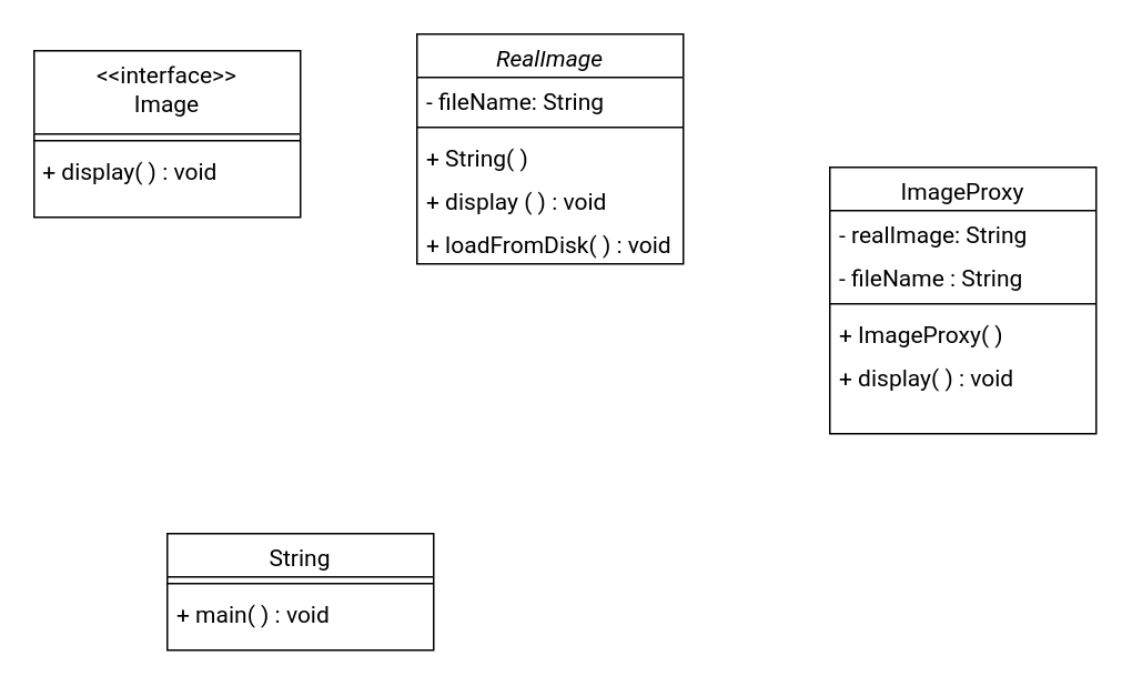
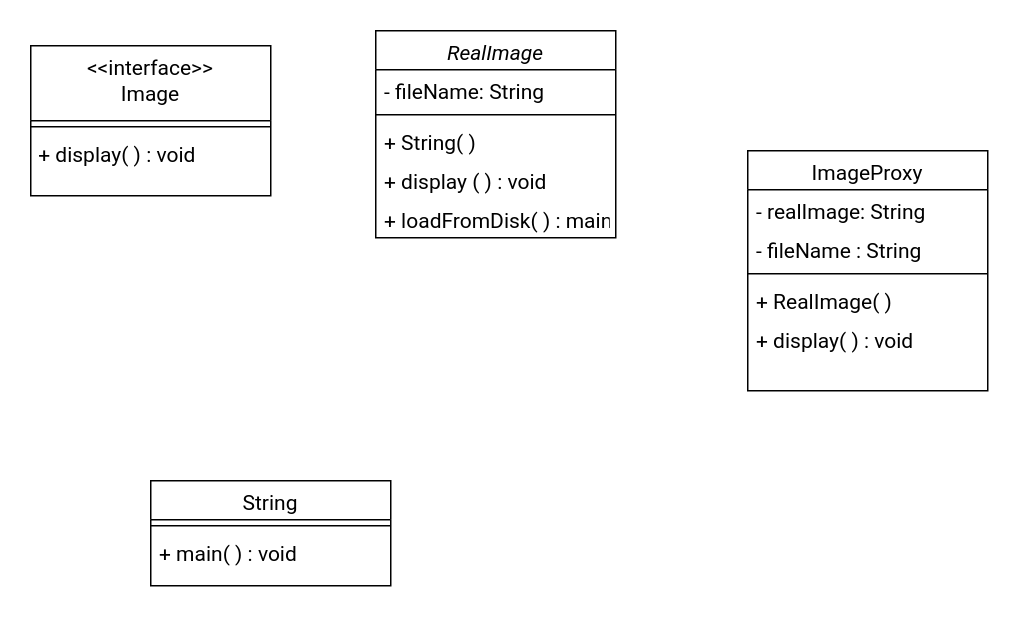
  <mxCell id="0" />
  <mxCell id="1" parent="0" />
  <mxCell id="2" value="RealImage" style="swimlane;fontStyle=2;align=center;verticalAlign=top;childLayout=stackLayout;horizontal=1;startSize=26;horizontalStack=0;resizeParent=1;resizeLast=0;collapsible=1;marginBottom=0;rounded=0;shadow=0;strokeWidth=1;fontFamily=Roboto;fontSource=https%3A%2F%2Ffonts.googleapis.com%2Fcss%3Ffamily%3DRoboto;fontSize=14;" parent="1" vertex="1"><mxGeometry x="250" y="20" width="160" height="138" as="geometry"><mxRectangle x="230" y="140" width="160" height="26" as="alternateBounds" /></mxGeometry></mxCell>
  <mxCell id="3" value="- fileName: String" style="text;align=left;verticalAlign=top;spacingLeft=4;spacingRight=4;overflow=hidden;rotatable=0;points=[[0,0.5],[1,0.5]];portConstraint=eastwest;fontFamily=Roboto;fontSource=https%3A%2F%2Ffonts.googleapis.com%2Fcss%3Ffamily%3DRoboto;fontSize=14;" parent="2" vertex="1"><mxGeometry y="26" width="160" height="26" as="geometry" /></mxCell>
  <mxCell id="4" value="" style="line;html=1;strokeWidth=1;align=left;verticalAlign=middle;spacingTop=-1;spacingLeft=3;spacingRight=3;rotatable=0;labelPosition=right;points=[];portConstraint=eastwest;fontFamily=Roboto;fontSource=https%3A%2F%2Ffonts.googleapis.com%2Fcss%3Ffamily%3DRoboto;fontSize=14;" parent="2" vertex="1"><mxGeometry y="52" width="160" height="8" as="geometry" /></mxCell>
  <mxCell id="5" value="+ String( )" style="text;align=left;verticalAlign=top;spacingLeft=4;spacingRight=4;overflow=hidden;rotatable=0;points=[[0,0.5],[1,0.5]];portConstraint=eastwest;fontFamily=Roboto;fontSource=https%3A%2F%2Ffonts.googleapis.com%2Fcss%3Ffamily%3DRoboto;fontSize=14;" parent="2" vertex="1"><mxGeometry y="60" width="160" height="26" as="geometry" /></mxCell>
  <mxCell id="6" value="+ display ( ) : void" style="text;align=left;verticalAlign=top;spacingLeft=4;spacingRight=4;overflow=hidden;rotatable=0;points=[[0,0.5],[1,0.5]];portConstraint=eastwest;fontFamily=Roboto;fontSource=https%3A%2F%2Ffonts.googleapis.com%2Fcss%3Ffamily%3DRoboto;fontSize=14;" vertex="1" parent="2"><mxGeometry y="86" width="160" height="26" as="geometry" /></mxCell>
- <mxCell id="7" value="+ loadFromDisk( ) : void" style="text;align=left;verticalAlign=top;spacingLeft=4;spacingRight=4;overflow=hidden;rotatable=0;points=[[0,0.5],[1,0.5]];portConstraint=eastwest;fontFamily=Roboto;fontSource=https%3A%2F%2Ffonts.googleapis.com%2Fcss%3Ffamily%3DRoboto;fontSize=14;" vertex="1" parent="2"><mxGeometry y="112" width="160" height="26" as="geometry" /></mxCell>
+ <mxCell id="7" value="+ loadFromDisk( ) : main" style="text;align=left;verticalAlign=top;spacingLeft=4;spacingRight=4;overflow=hidden;rotatable=0;points=[[0,0.5],[1,0.5]];portConstraint=eastwest;fontFamily=Roboto;fontSource=https%3A%2F%2Ffonts.googleapis.com%2Fcss%3Ffamily%3DRoboto;fontSize=14;" vertex="1" parent="2"><mxGeometry y="112" width="160" height="26" as="geometry" /></mxCell>
  <mxCell id="8" value="&lt;&lt;interface&gt;&gt;&#10;Image" style="swimlane;fontStyle=0;align=center;verticalAlign=top;childLayout=stackLayout;horizontal=1;startSize=50;horizontalStack=0;resizeParent=1;resizeLast=0;collapsible=1;marginBottom=0;rounded=0;shadow=0;strokeWidth=1;fontFamily=Roboto;fontSource=https%3A%2F%2Ffonts.googleapis.com%2Fcss%3Ffamily%3DRoboto;fontSize=14;" parent="1" vertex="1"><mxGeometry x="20" y="30" width="160" height="100" as="geometry"><mxRectangle x="340" y="380" width="170" height="26" as="alternateBounds" /></mxGeometry></mxCell>
  <mxCell id="9" value="" style="line;html=1;strokeWidth=1;align=left;verticalAlign=middle;spacingTop=-1;spacingLeft=3;spacingRight=3;rotatable=0;labelPosition=right;points=[];portConstraint=eastwest;fontFamily=Roboto;fontSource=https%3A%2F%2Ffonts.googleapis.com%2Fcss%3Ffamily%3DRoboto;fontSize=14;" parent="8" vertex="1"><mxGeometry y="50" width="160" height="8" as="geometry" /></mxCell>
  <mxCell id="10" value="&amp;nbsp;+ display( ) : void" style="text;html=1;align=left;verticalAlign=middle;resizable=0;points=[];autosize=1;strokeColor=none;fillColor=none;fontFamily=Roboto;fontSource=https%3A%2F%2Ffonts.googleapis.com%2Fcss%3Ffamily%3DRoboto;fontSize=14;" vertex="1" parent="8"><mxGeometry y="58" width="160" height="30" as="geometry" /></mxCell>
  <mxCell id="11" value="ImageProxy" style="swimlane;fontStyle=0;align=center;verticalAlign=top;childLayout=stackLayout;horizontal=1;startSize=26;horizontalStack=0;resizeParent=1;resizeLast=0;collapsible=1;marginBottom=0;rounded=0;shadow=0;strokeWidth=1;fontFamily=Roboto;fontSource=https%3A%2F%2Ffonts.googleapis.com%2Fcss%3Ffamily%3DRoboto;fontSize=14;" parent="1" vertex="1"><mxGeometry x="498" y="100" width="160" height="160" as="geometry"><mxRectangle x="550" y="140" width="160" height="26" as="alternateBounds" /></mxGeometry></mxCell>
  <mxCell id="12" value="- realImage: String" style="text;align=left;verticalAlign=top;spacingLeft=4;spacingRight=4;overflow=hidden;rotatable=0;points=[[0,0.5],[1,0.5]];portConstraint=eastwest;fontFamily=Roboto;fontSource=https%3A%2F%2Ffonts.googleapis.com%2Fcss%3Ffamily%3DRoboto;fontSize=14;" parent="11" vertex="1"><mxGeometry y="26" width="160" height="26" as="geometry" /></mxCell>
  <mxCell id="13" value="- fileName : String" style="text;align=left;verticalAlign=top;spacingLeft=4;spacingRight=4;overflow=hidden;rotatable=0;points=[[0,0.5],[1,0.5]];portConstraint=eastwest;rounded=0;shadow=0;html=0;fontFamily=Roboto;fontSource=https%3A%2F%2Ffonts.googleapis.com%2Fcss%3Ffamily%3DRoboto;fontSize=14;" parent="11" vertex="1"><mxGeometry y="52" width="160" height="26" as="geometry" /></mxCell>
  <mxCell id="14" value="" style="line;html=1;strokeWidth=1;align=left;verticalAlign=middle;spacingTop=-1;spacingLeft=3;spacingRight=3;rotatable=0;labelPosition=right;points=[];portConstraint=eastwest;fontFamily=Roboto;fontSource=https%3A%2F%2Ffonts.googleapis.com%2Fcss%3Ffamily%3DRoboto;fontSize=14;" parent="11" vertex="1"><mxGeometry y="78" width="160" height="8" as="geometry" /></mxCell>
- <mxCell id="15" value="+ ImageProxy( )" style="text;align=left;verticalAlign=top;spacingLeft=4;spacingRight=4;overflow=hidden;rotatable=0;points=[[0,0.5],[1,0.5]];portConstraint=eastwest;fontFamily=Roboto;fontSource=https%3A%2F%2Ffonts.googleapis.com%2Fcss%3Ffamily%3DRoboto;fontSize=14;" parent="11" vertex="1"><mxGeometry y="86" width="160" height="26" as="geometry" /></mxCell>
+ <mxCell id="15" value="+ RealImage( )" style="text;align=left;verticalAlign=top;spacingLeft=4;spacingRight=4;overflow=hidden;rotatable=0;points=[[0,0.5],[1,0.5]];portConstraint=eastwest;fontFamily=Roboto;fontSource=https%3A%2F%2Ffonts.googleapis.com%2Fcss%3Ffamily%3DRoboto;fontSize=14;" parent="11" vertex="1"><mxGeometry y="86" width="160" height="26" as="geometry" /></mxCell>
  <mxCell id="16" value="+ display( ) : void" style="text;align=left;verticalAlign=top;spacingLeft=4;spacingRight=4;overflow=hidden;rotatable=0;points=[[0,0.5],[1,0.5]];portConstraint=eastwest;fontFamily=Roboto;fontSource=https%3A%2F%2Ffonts.googleapis.com%2Fcss%3Ffamily%3DRoboto;fontSize=14;" parent="11" vertex="1"><mxGeometry y="112" width="160" height="26" as="geometry" /></mxCell>
  <mxCell id="17" value="String" style="swimlane;fontStyle=0;align=center;verticalAlign=top;childLayout=stackLayout;horizontal=1;startSize=26;horizontalStack=0;resizeParent=1;resizeLast=0;collapsible=1;marginBottom=0;rounded=0;shadow=0;strokeWidth=1;fontFamily=Roboto;fontSource=https%3A%2F%2Ffonts.googleapis.com%2Fcss%3Ffamily%3DRoboto;fontSize=14;" vertex="1" parent="1"><mxGeometry x="100" y="320" width="160" height="70" as="geometry"><mxRectangle x="550" y="140" width="160" height="26" as="alternateBounds" /></mxGeometry></mxCell>
  <mxCell id="18" value="" style="line;html=1;strokeWidth=1;align=left;verticalAlign=middle;spacingTop=-1;spacingLeft=3;spacingRight=3;rotatable=0;labelPosition=right;points=[];portConstraint=eastwest;fontFamily=Roboto;fontSource=https%3A%2F%2Ffonts.googleapis.com%2Fcss%3Ffamily%3DRoboto;fontSize=14;" vertex="1" parent="17"><mxGeometry y="26" width="160" height="8" as="geometry" /></mxCell>
  <mxCell id="19" value="+ main( ) : void" style="text;align=left;verticalAlign=top;spacingLeft=4;spacingRight=4;overflow=hidden;rotatable=0;points=[[0,0.5],[1,0.5]];portConstraint=eastwest;fontFamily=Roboto;fontSource=https%3A%2F%2Ffonts.googleapis.com%2Fcss%3Ffamily%3DRoboto;fontSize=14;" vertex="1" parent="17"><mxGeometry y="34" width="160" height="26" as="geometry" /></mxCell>
